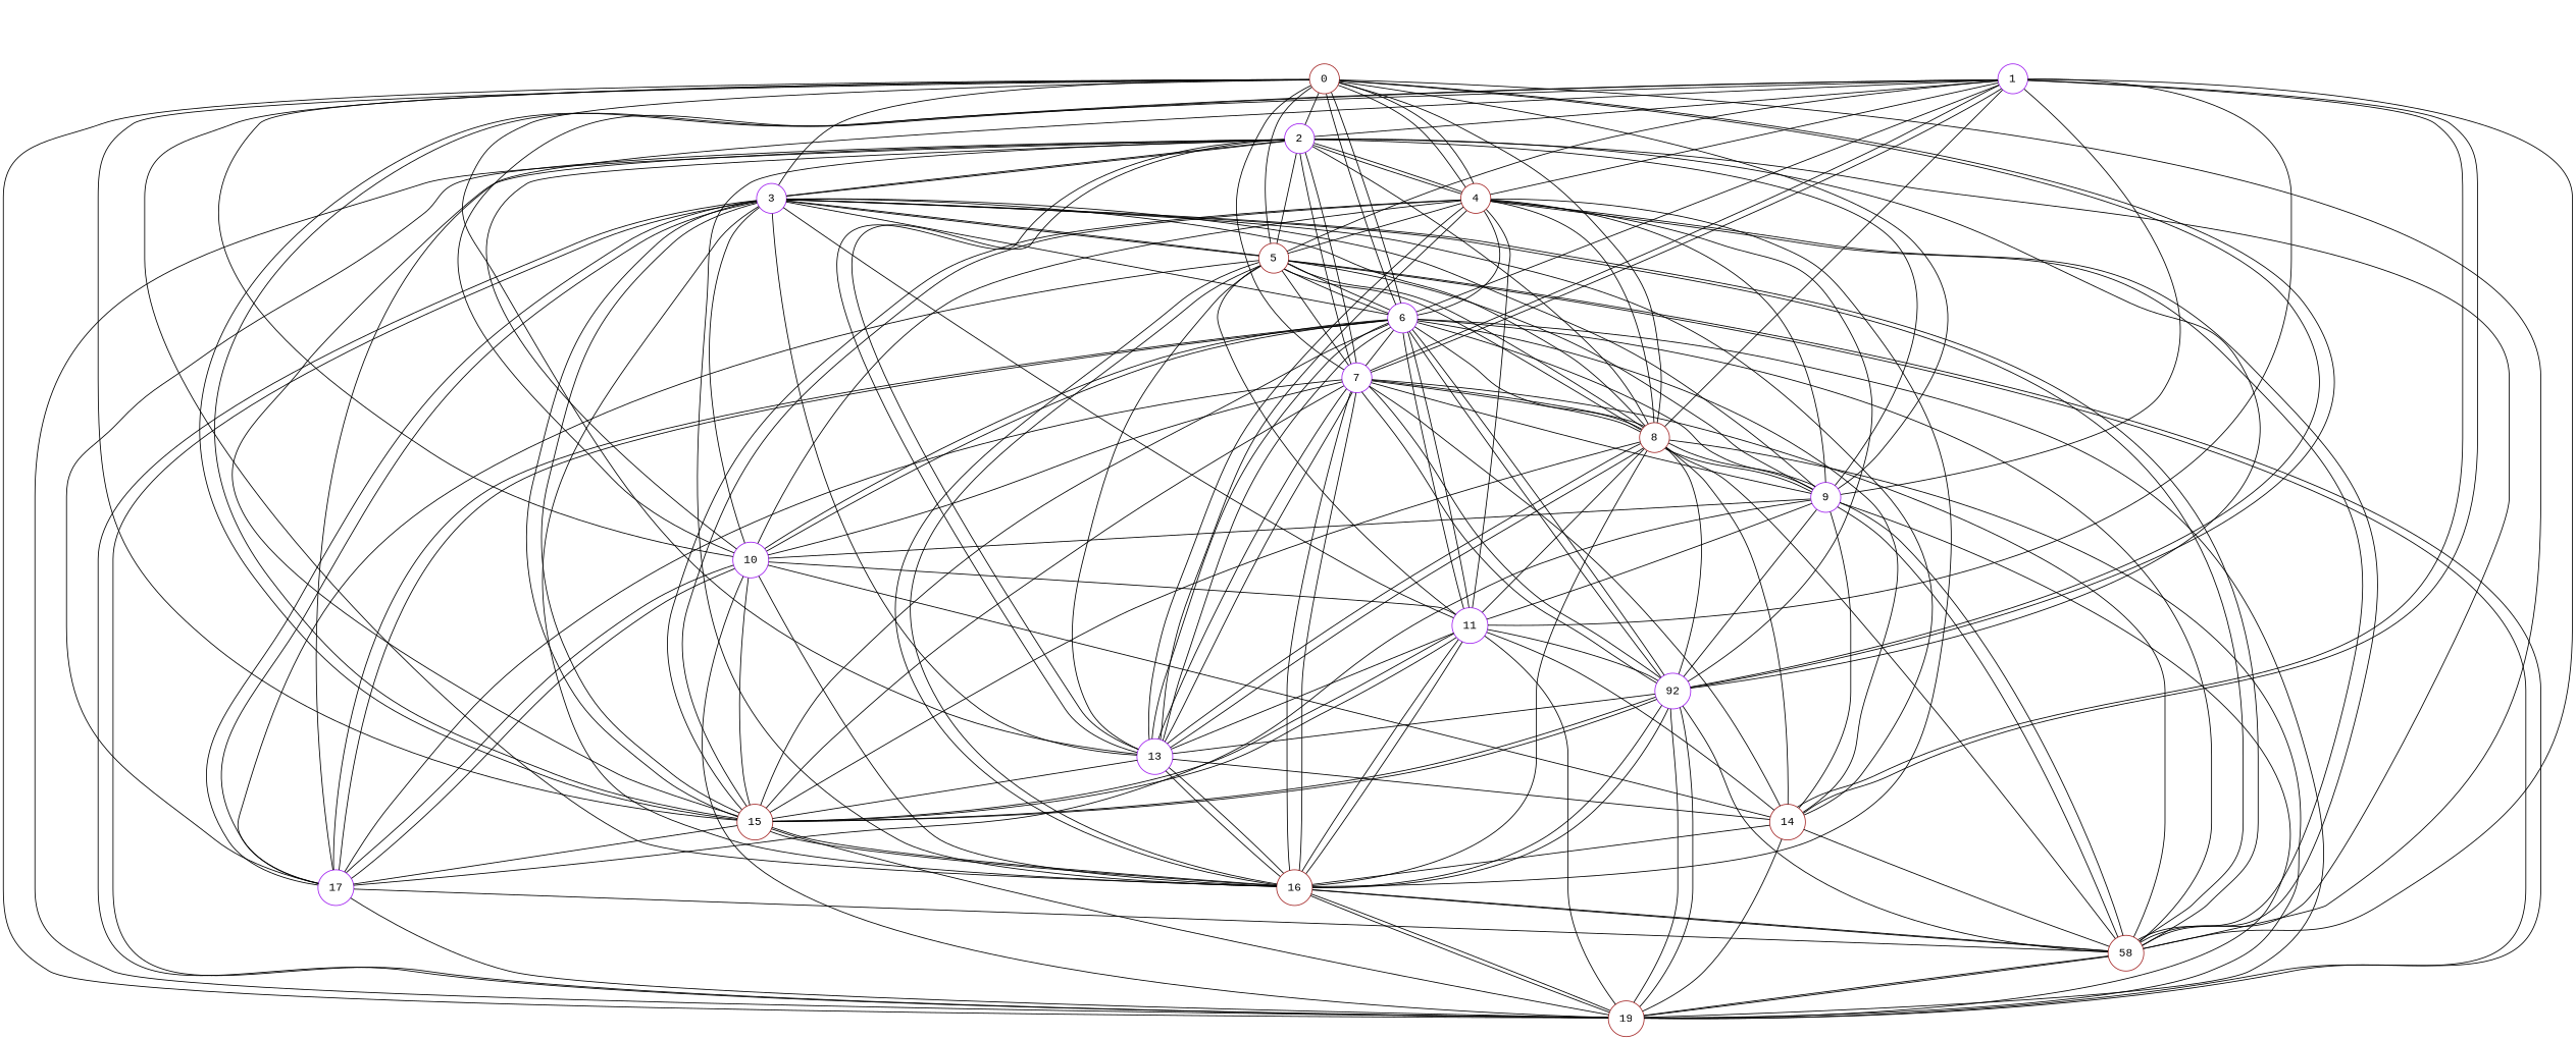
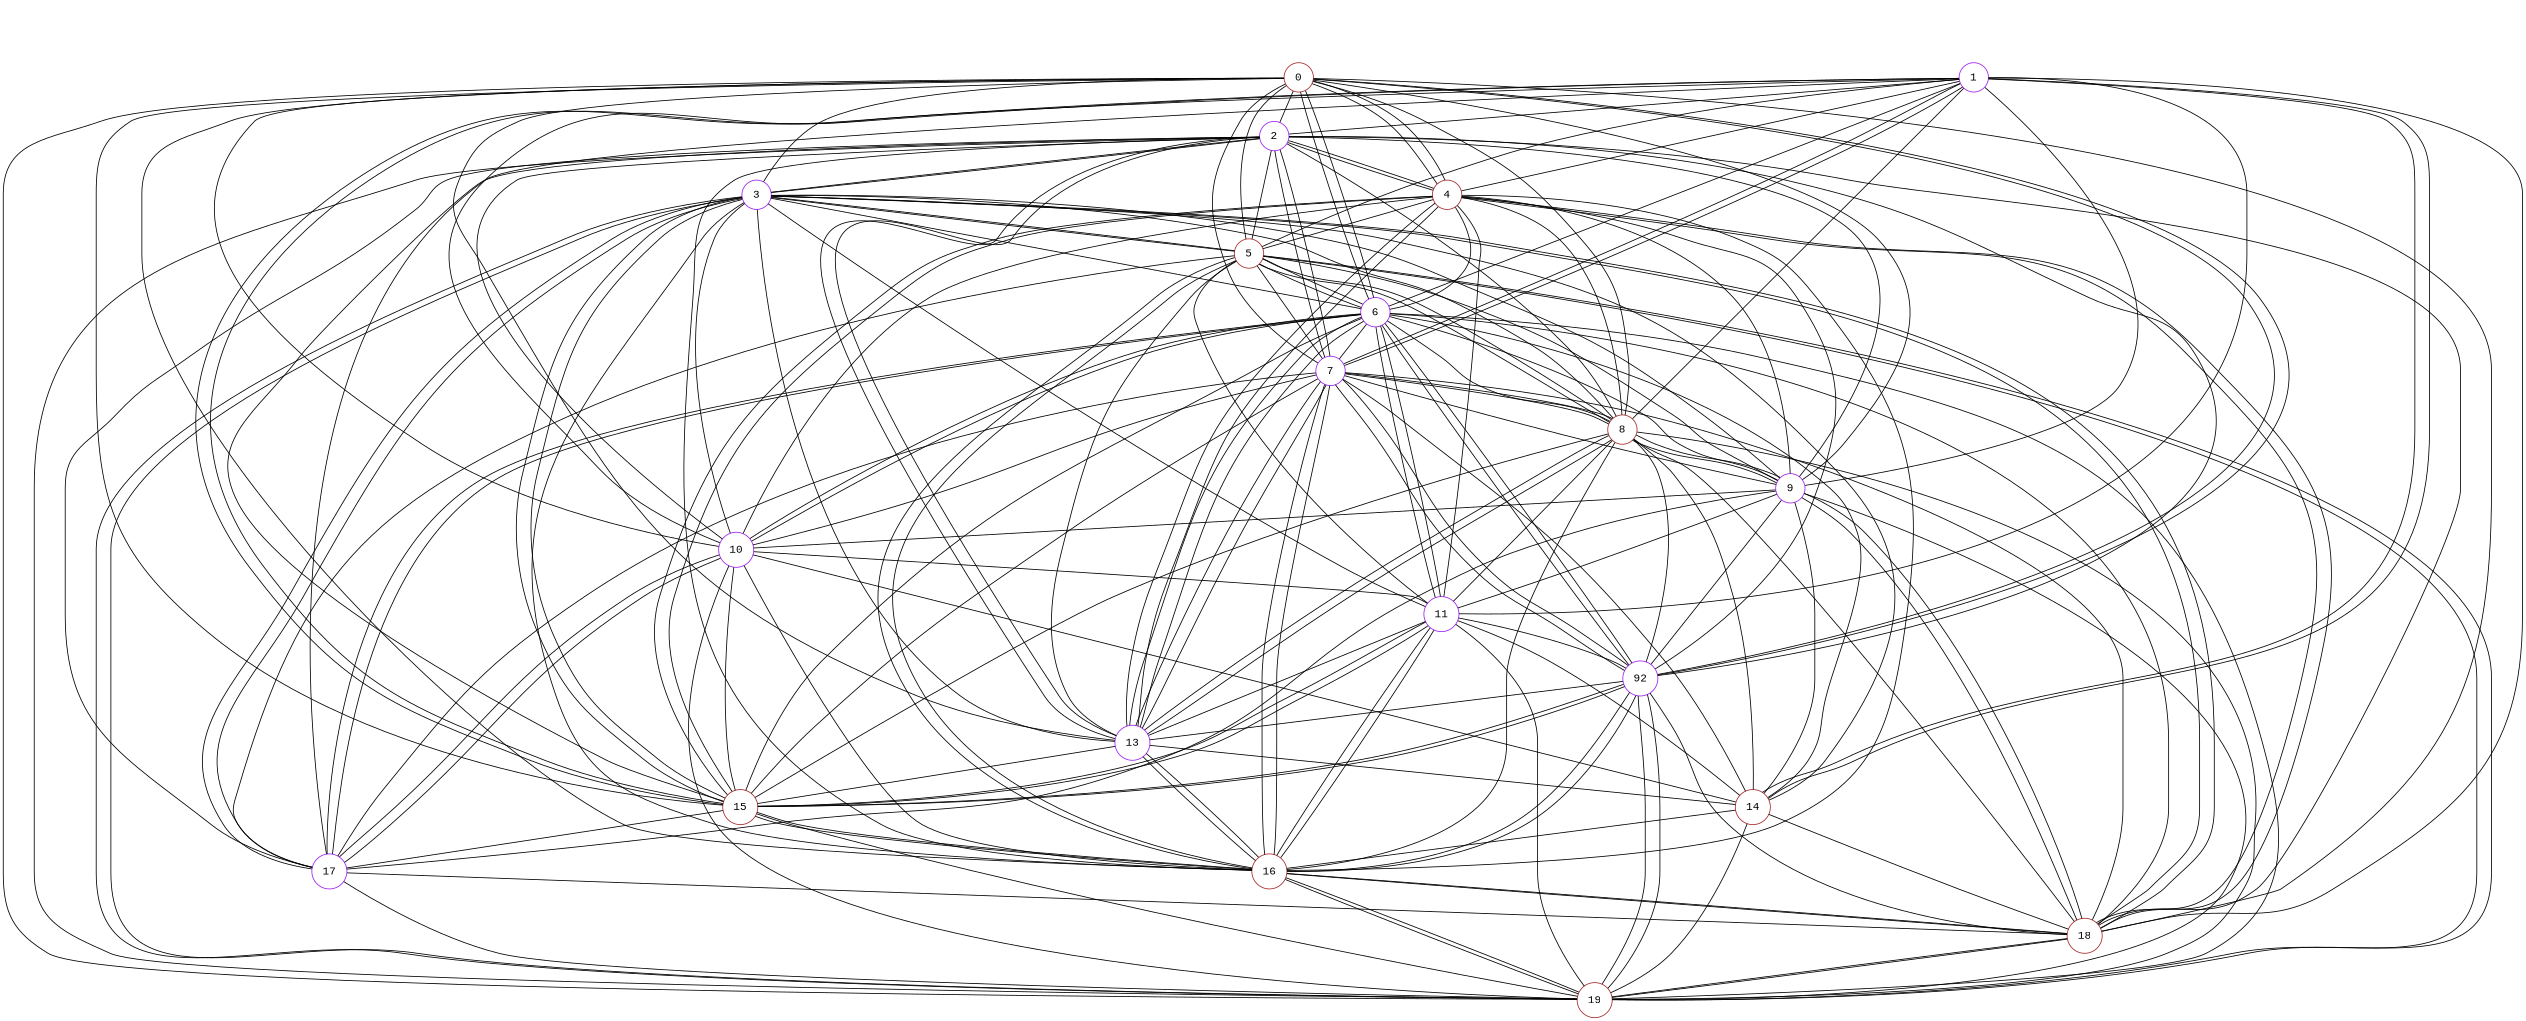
  graph {
    fontname="Liberation Mono"
    rankdir=TB
    node [color=purple fontname="Liberation Mono" shape=circle]
    edge [fontname="Liberation Mono"]
    0 [color=brown]
    2
    3
    4 [color=brown]
    5 [color=brown]
    6
    7
    8 [color=brown]
    9
    10
    n11 [label=92]
    13
    15 [color=brown]
    16 [color=brown]
-   18 [color=brown label=58]
+   18 [color=brown]
    19 [color=brown]
    17
    11
    14 [color=brown]
    1
    0 -- 2
    0 -- 3
    0 -- 4
    0 -- 4
    0 -- 5
    0 -- 6
    0 -- 6
    0 -- 7
    0 -- 8
    0 -- 9
    0 -- 10
    0 -- n11
    0 -- n11
    0 -- 13
    0 -- 15
    0 -- 16
    0 -- 18
    0 -- 19
    2 -- 3
    2 -- 3
    2 -- 4
    2 -- 4
    2 -- 5
    2 -- 7
    2 -- 7
    2 -- 8
    2 -- 9
    2 -- 10
    2 -- n11
    2 -- 13
    2 -- 13
    2 -- 15
    2 -- 16
    2 -- 18
    2 -- 19
    2 -- 17
    3 -- 5
    3 -- 5
    3 -- 6
    3 -- 8
    3 -- 9
    3 -- 10
    3 -- 13
    3 -- 15
    3 -- 15
    3 -- 16
    3 -- 18
    3 -- 18
    3 -- 19
    3 -- 19
    3 -- 17
    3 -- 17
    3 -- 11
    3 -- 14
    4 -- 5
    4 -- 6
    4 -- 8
    4 -- 9
    4 -- 10
    4 -- n11
    4 -- 13
    4 -- 13
    4 -- 15
    4 -- 15
    4 -- 16
    4 -- 18
    4 -- 18
    4 -- 11
    5 -- 6
    5 -- 6
    5 -- 7
    5 -- 8
    5 -- 8
    5 -- 9
    5 -- 13
    5 -- 16
    5 -- 16
    5 -- 19
    5 -- 19
    5 -- 17
    5 -- 11
    6 -- 7
    6 -- 8
    6 -- 9
    6 -- 10
    6 -- 10
    6 -- n11
    6 -- n11
    6 -- 13
    6 -- 13
    6 -- 15
    6 -- 18
    6 -- 19
    6 -- 17
    6 -- 17
    6 -- 11
    6 -- 11
    6 -- 14
    7 -- 8
    7 -- 8
    7 -- 9
    7 -- 10
    7 -- n11
    7 -- n11
    7 -- 13
    7 -- 13
    7 -- 15
    7 -- 16
    7 -- 16
    7 -- 18
    7 -- 17
    7 -- 14
    8 -- 9
    8 -- 9
    8 -- n11
    8 -- 13
    8 -- 13
    8 -- 15
    8 -- 16
    8 -- 18
    8 -- 19
    8 -- 11
    8 -- 14
    9 -- 10
    9 -- n11
    9 -- 18
    9 -- 18
    9 -- 19
    9 -- 17
    9 -- 11
    9 -- 14
    10 -- 15
    10 -- 16
    10 -- 19
    10 -- 17
    10 -- 17
    10 -- 11
    10 -- 14
    n11 -- 13
    n11 -- 15
    n11 -- 15
    n11 -- 16
    n11 -- 16
    n11 -- 18
    n11 -- 19
    n11 -- 19
    13 -- 15
    13 -- 16
    13 -- 16
    13 -- 14
    15 -- 16
    15 -- 16
    15 -- 19
    15 -- 17
    16 -- 18
    16 -- 18
    16 -- 19
    16 -- 19
    18 -- 19
    18 -- 19
    17 -- 18
    17 -- 19
    11 -- n11
    11 -- 13
    11 -- 15
    11 -- 15
    11 -- 16
    11 -- 16
    11 -- 19
    11 -- 14
    14 -- 16
    14 -- 18
    14 -- 19
    1 -- 2
    1 -- 4
    1 -- 5
    1 -- 6
    1 -- 7
    1 -- 7
    1 -- 8
    1 -- 9
    1 -- 10
    1 -- 15
    1 -- 15
    1 -- 18
    1 -- 17
    1 -- 11
    1 -- 14
    1 -- 14
  }
